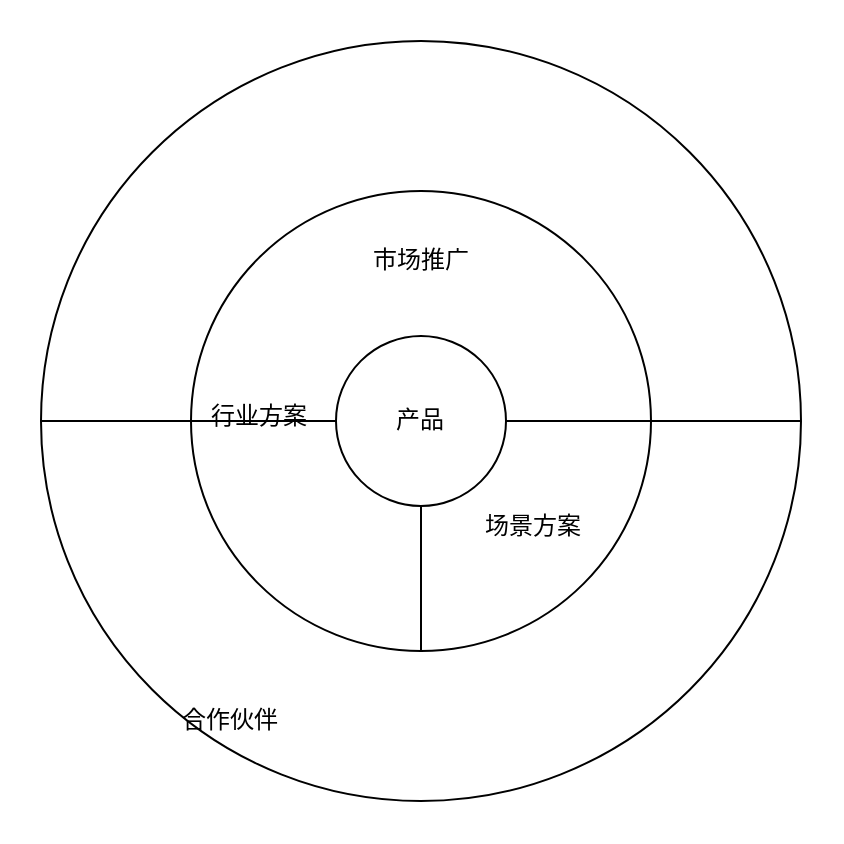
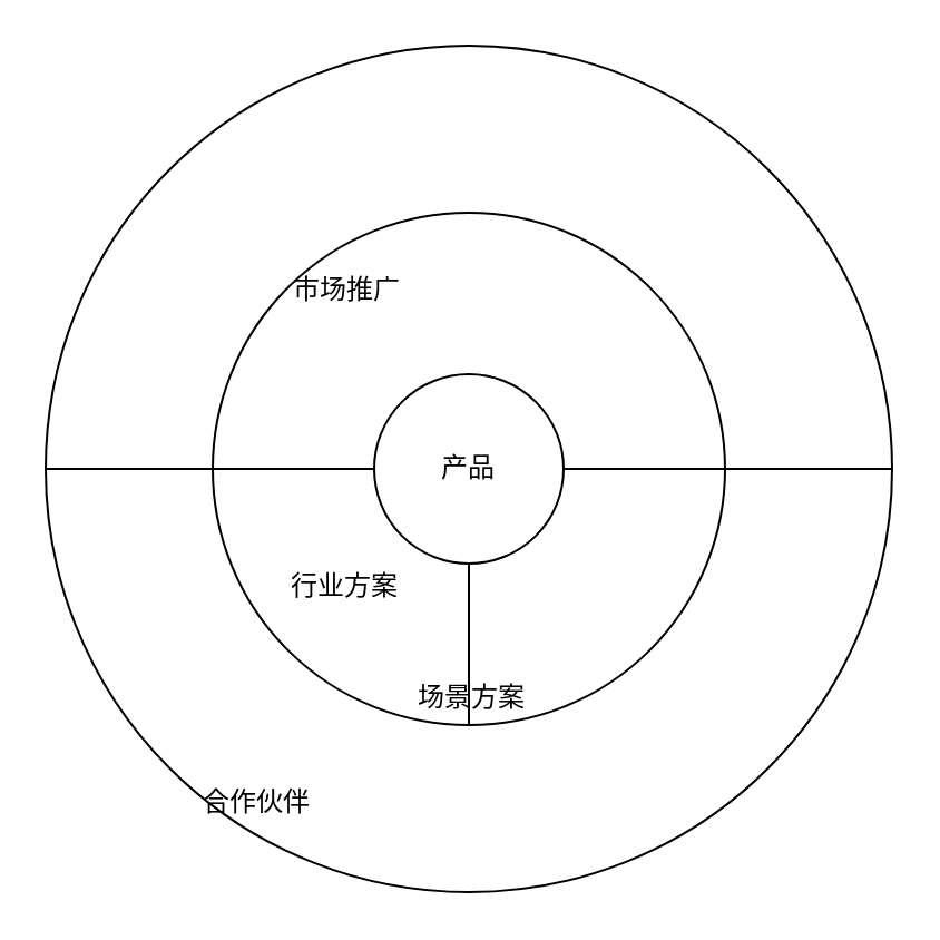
  <mxCell id="0" />
  <mxCell id="1" parent="0" />
  <mxCell id="2" value="" style="ellipse;whiteSpace=wrap;html=1;aspect=fixed;" vertex="1" parent="1"><mxGeometry x="20" y="20" width="380" height="380" as="geometry" /></mxCell>
  <mxCell id="3" value="" style="ellipse;whiteSpace=wrap;html=1;aspect=fixed;" vertex="1" parent="1"><mxGeometry x="95" y="95" width="230" height="230" as="geometry" /></mxCell>
  <mxCell id="4" value="" style="endArrow=none;html=1;exitX=0;exitY=0.5;exitDx=0;exitDy=0;entryX=1;entryY=0.5;entryDx=0;entryDy=0;" edge="1" parent="1" source="2" target="2"><mxGeometry width="50" height="50" relative="1" as="geometry"><mxPoint x="200" y="240" as="sourcePoint" /><mxPoint x="250" y="190" as="targetPoint" /></mxGeometry></mxCell>
  <mxCell id="5" value="" style="endArrow=none;html=1;entryX=0.5;entryY=1;entryDx=0;entryDy=0;" edge="1" parent="1" target="3"><mxGeometry width="50" height="50" relative="1" as="geometry"><mxPoint x="210" y="210" as="sourcePoint" /><mxPoint x="210" y="320" as="targetPoint" /></mxGeometry></mxCell>
  <mxCell id="6" value="" style="ellipse;whiteSpace=wrap;html=1;aspect=fixed;" vertex="1" parent="1"><mxGeometry x="167.5" y="167.5" width="85" height="85" as="geometry" /></mxCell>
  <mxCell id="7" value="产品" style="text;html=1;strokeColor=none;fillColor=none;align=center;verticalAlign=middle;whiteSpace=wrap;rounded=0;" vertex="1" parent="1"><mxGeometry x="190" y="200" width="40" height="20" as="geometry" /></mxCell>
- <mxCell id="8" value="行业方案" style="text;html=1;strokeColor=none;fillColor=none;align=center;verticalAlign=middle;whiteSpace=wrap;rounded=0;" vertex="1" parent="1"><mxGeometry x="102.5" y="197.5" width="52.5" height="20" as="geometry" /></mxCell>
- <mxCell id="9" value="场景方案" style="text;html=1;strokeColor=none;fillColor=none;align=center;verticalAlign=middle;whiteSpace=wrap;rounded=0;" vertex="1" parent="1"><mxGeometry x="240" y="252.5" width="52.5" height="20" as="geometry" /></mxCell>
- <mxCell id="10" value="市场推广" style="text;html=1;strokeColor=none;fillColor=none;align=center;verticalAlign=middle;whiteSpace=wrap;rounded=0;" vertex="1" parent="1"><mxGeometry x="183.75" y="120" width="52.5" height="20" as="geometry" /></mxCell>
+ <mxCell id="8" value="行业方案" style="text;html=1;strokeColor=none;fillColor=none;align=center;verticalAlign=middle;whiteSpace=wrap;rounded=0;" vertex="1" parent="1"><mxGeometry x="127.5" y="252.5" width="52.5" height="20" as="geometry" /></mxCell>
+ <mxCell id="9" value="场景方案" style="text;html=1;strokeColor=none;fillColor=none;align=center;verticalAlign=middle;whiteSpace=wrap;rounded=0;" vertex="1" parent="1"><mxGeometry x="185" y="302.5" width="52.5" height="20" as="geometry" /></mxCell>
+ <mxCell id="10" value="市场推广" style="text;html=1;strokeColor=none;fillColor=none;align=center;verticalAlign=middle;whiteSpace=wrap;rounded=0;" vertex="1" parent="1"><mxGeometry x="128.75" y="120" width="52.5" height="20" as="geometry" /></mxCell>
  <mxCell id="11" value="合作伙伴" style="text;html=1;strokeColor=none;fillColor=none;align=center;verticalAlign=middle;whiteSpace=wrap;rounded=0;" vertex="1" parent="1"><mxGeometry x="81.87" y="350" width="66.25" height="20" as="geometry" /></mxCell>
